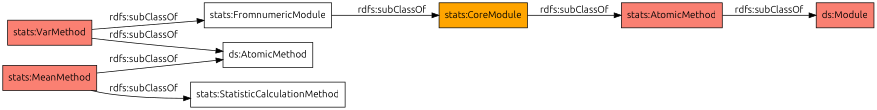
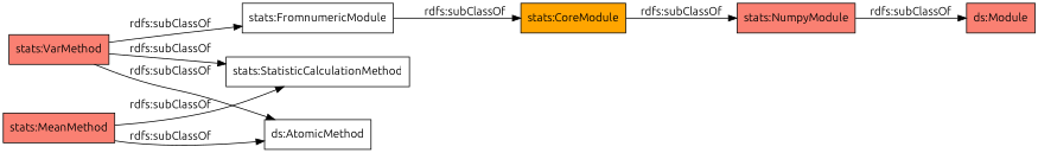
  digraph {
    fontname=Ubuntu
    rankdir=LR
    node [color=black fillcolor=salmon fontname=Ubuntu shape=rectangle style=filled]
    edge [fontname=Ubuntu]
    "stats:FromnumericModule" [fillcolor=white]
    "stats:VarMethod"
    "stats:StatisticCalculationMethod" [fillcolor=white]
    "ds:AtomicMethod" [fillcolor=white]
    "stats:CoreModule" [fillcolor=orange]
    "stats:MeanMethod"
-   "stats:NumpyModule" [label="stats:AtomicMethod"]
+   "stats:NumpyModule"
    "ds:Module"
    "stats:FromnumericModule" -> "stats:CoreModule" [label="rdfs:subClassOf"]
    "stats:VarMethod" -> "stats:FromnumericModule" [label="rdfs:subClassOf"]
+   "stats:VarMethod" -> "stats:StatisticCalculationMethod" [label="rdfs:subClassOf"]
    "stats:VarMethod" -> "ds:AtomicMethod" [label="rdfs:subClassOf"]
    "stats:CoreModule" -> "stats:NumpyModule" [label="rdfs:subClassOf"]
    "stats:MeanMethod" -> "stats:StatisticCalculationMethod" [label="rdfs:subClassOf"]
    "stats:MeanMethod" -> "ds:AtomicMethod" [label="rdfs:subClassOf"]
    "stats:NumpyModule" -> "ds:Module" [label="rdfs:subClassOf"]
  }
